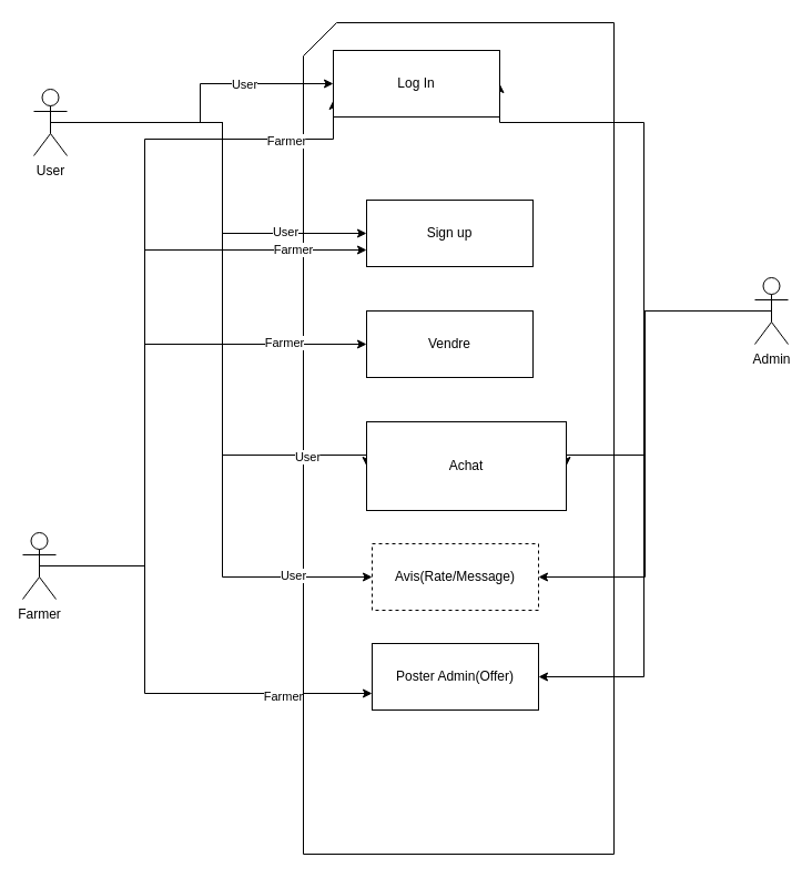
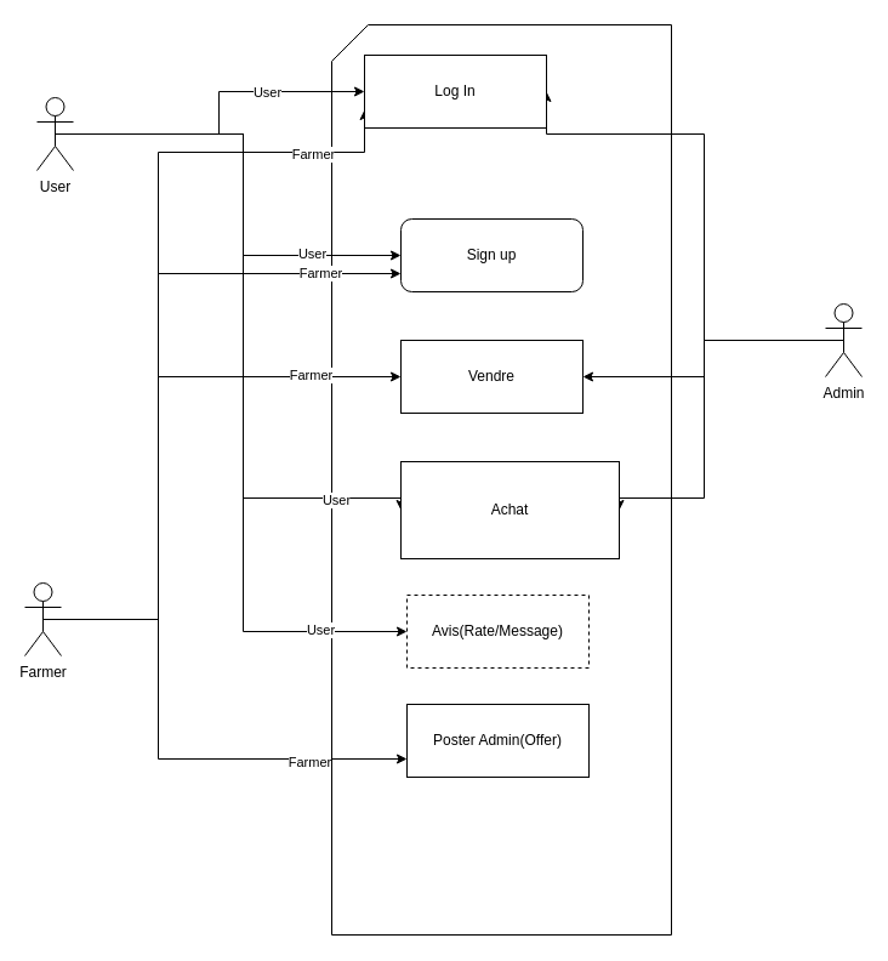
  <mxCell id="0" />
  <mxCell id="1" parent="0" />
  <mxCell id="2" value="" style="shape=card;whiteSpace=wrap;html=1;" vertex="1" parent="1"><mxGeometry x="273" y="20" width="280" height="750" as="geometry" /></mxCell>
  <mxCell id="3" style="edgeStyle=orthogonalEdgeStyle;rounded=0;orthogonalLoop=1;jettySize=auto;html=1;exitX=0.5;exitY=0.5;exitDx=0;exitDy=0;exitPerimeter=0;entryX=0;entryY=0.5;entryDx=0;entryDy=0;" edge="1" parent="1" source="11" target="31"><mxGeometry relative="1" as="geometry" /></mxCell>
  <mxCell id="4" value="User" style="edgeLabel;html=1;align=center;verticalAlign=middle;resizable=0;points=[];" vertex="1" connectable="0" parent="3"><mxGeometry x="0.44" relative="1" as="geometry"><mxPoint as="offset" /></mxGeometry></mxCell>
  <mxCell id="5" style="edgeStyle=orthogonalEdgeStyle;rounded=0;orthogonalLoop=1;jettySize=auto;html=1;exitX=0.5;exitY=0.5;exitDx=0;exitDy=0;exitPerimeter=0;entryX=0;entryY=0.5;entryDx=0;entryDy=0;" edge="1" parent="1" source="11" target="21"><mxGeometry relative="1" as="geometry"><Array as="points"><mxPoint x="200" y="110" /><mxPoint x="200" y="210" /></Array></mxGeometry></mxCell>
  <mxCell id="6" value="User" style="edgeLabel;html=1;align=center;verticalAlign=middle;resizable=0;points=[];" vertex="1" connectable="0" parent="5"><mxGeometry x="0.615" y="2" relative="1" as="geometry"><mxPoint as="offset" /></mxGeometry></mxCell>
  <mxCell id="7" style="edgeStyle=orthogonalEdgeStyle;rounded=0;orthogonalLoop=1;jettySize=auto;html=1;exitX=0.5;exitY=0.5;exitDx=0;exitDy=0;exitPerimeter=0;entryX=0;entryY=0.5;entryDx=0;entryDy=0;" edge="1" parent="1" source="11" target="29"><mxGeometry relative="1" as="geometry"><Array as="points"><mxPoint x="200" y="110" /><mxPoint x="200" y="410" /></Array></mxGeometry></mxCell>
  <mxCell id="8" value="User" style="edgeLabel;html=1;align=center;verticalAlign=middle;resizable=0;points=[];" vertex="1" connectable="0" parent="7"><mxGeometry x="0.784" y="-1" relative="1" as="geometry"><mxPoint as="offset" /></mxGeometry></mxCell>
  <mxCell id="9" style="edgeStyle=orthogonalEdgeStyle;rounded=0;orthogonalLoop=1;jettySize=auto;html=1;exitX=0.5;exitY=0.5;exitDx=0;exitDy=0;exitPerimeter=0;entryX=0;entryY=0.5;entryDx=0;entryDy=0;" edge="1" parent="1" source="11" target="30"><mxGeometry relative="1" as="geometry"><Array as="points"><mxPoint x="200" y="110" /><mxPoint x="200" y="520" /></Array></mxGeometry></mxCell>
  <mxCell id="10" value="User" style="edgeLabel;html=1;align=center;verticalAlign=middle;resizable=0;points=[];" vertex="1" connectable="0" parent="9"><mxGeometry x="0.794" y="2" relative="1" as="geometry"><mxPoint as="offset" /></mxGeometry></mxCell>
  <mxCell id="11" value="User&lt;div&gt;&lt;br&gt;&lt;/div&gt;" style="shape=umlActor;verticalLabelPosition=bottom;verticalAlign=top;html=1;outlineConnect=0;" vertex="1" parent="1"><mxGeometry x="30" y="80" width="30" height="60" as="geometry" /></mxCell>
  <mxCell id="12" style="edgeStyle=orthogonalEdgeStyle;rounded=0;orthogonalLoop=1;jettySize=auto;html=1;exitX=0.5;exitY=0.5;exitDx=0;exitDy=0;exitPerimeter=0;entryX=0;entryY=0.75;entryDx=0;entryDy=0;" edge="1" parent="1" source="20" target="31"><mxGeometry relative="1" as="geometry"><Array as="points"><mxPoint x="130" y="510" /><mxPoint x="130" y="125" /></Array></mxGeometry></mxCell>
  <mxCell id="13" value="Farmer" style="edgeLabel;html=1;align=center;verticalAlign=middle;resizable=0;points=[];" vertex="1" connectable="0" parent="12"><mxGeometry x="0.772" y="-1" relative="1" as="geometry"><mxPoint as="offset" /></mxGeometry></mxCell>
  <mxCell id="14" style="edgeStyle=orthogonalEdgeStyle;rounded=0;orthogonalLoop=1;jettySize=auto;html=1;exitX=0.5;exitY=0.5;exitDx=0;exitDy=0;exitPerimeter=0;entryX=0;entryY=0.75;entryDx=0;entryDy=0;" edge="1" parent="1" source="20" target="32"><mxGeometry relative="1" as="geometry"><Array as="points"><mxPoint x="130" y="510" /><mxPoint x="130" y="625" /></Array></mxGeometry></mxCell>
  <mxCell id="15" value="Farmer" style="edgeLabel;html=1;align=center;verticalAlign=middle;resizable=0;points=[];" vertex="1" connectable="0" parent="14"><mxGeometry x="0.609" y="-2" relative="1" as="geometry"><mxPoint as="offset" /></mxGeometry></mxCell>
  <mxCell id="16" style="edgeStyle=orthogonalEdgeStyle;rounded=0;orthogonalLoop=1;jettySize=auto;html=1;exitX=0.5;exitY=0.5;exitDx=0;exitDy=0;exitPerimeter=0;entryX=0;entryY=0.5;entryDx=0;entryDy=0;" edge="1" parent="1" source="20" target="28"><mxGeometry relative="1" as="geometry"><Array as="points"><mxPoint x="130" y="510" /><mxPoint x="130" y="310" /></Array></mxGeometry></mxCell>
  <mxCell id="17" value="Farmer" style="edgeLabel;html=1;align=center;verticalAlign=middle;resizable=0;points=[];" vertex="1" connectable="0" parent="16"><mxGeometry x="0.696" y="2" relative="1" as="geometry"><mxPoint as="offset" /></mxGeometry></mxCell>
  <mxCell id="18" style="edgeStyle=orthogonalEdgeStyle;rounded=0;orthogonalLoop=1;jettySize=auto;html=1;exitX=0.5;exitY=0.5;exitDx=0;exitDy=0;exitPerimeter=0;entryX=0;entryY=0.75;entryDx=0;entryDy=0;" edge="1" parent="1" source="20" target="21"><mxGeometry relative="1" as="geometry"><Array as="points"><mxPoint x="130" y="510" /><mxPoint x="130" y="225" /></Array></mxGeometry></mxCell>
  <mxCell id="19" value="Farmer" style="edgeLabel;html=1;align=center;verticalAlign=middle;resizable=0;points=[];" vertex="1" connectable="0" parent="18"><mxGeometry x="0.768" relative="1" as="geometry"><mxPoint as="offset" /></mxGeometry></mxCell>
  <mxCell id="20" value="Farmer" style="shape=umlActor;verticalLabelPosition=bottom;verticalAlign=top;html=1;outlineConnect=0;" vertex="1" parent="1"><mxGeometry x="20" y="480" width="30" height="60" as="geometry" /></mxCell>
- <mxCell id="21" value="Sign up" style="rounded=0;whiteSpace=wrap;html=1;" vertex="1" parent="1"><mxGeometry x="330" y="180" width="150" height="60" as="geometry" /></mxCell>
+ <mxCell id="21" value="Sign up" style="whiteSpace=wrap;html=1;rounded=1;" vertex="1" parent="1"><mxGeometry x="330" y="180" width="150" height="60" as="geometry" /></mxCell>
  <mxCell id="22" style="edgeStyle=orthogonalEdgeStyle;rounded=0;orthogonalLoop=1;jettySize=auto;html=1;exitX=0.5;exitY=0.5;exitDx=0;exitDy=0;exitPerimeter=0;entryX=1;entryY=0.5;entryDx=0;entryDy=0;" edge="1" parent="1" source="27" target="31"><mxGeometry relative="1" as="geometry"><Array as="points"><mxPoint x="580" y="280" /><mxPoint x="580" y="110" /></Array></mxGeometry></mxCell>
- <mxCell id="24" style="edgeStyle=orthogonalEdgeStyle;rounded=0;orthogonalLoop=1;jettySize=auto;html=1;exitX=0.5;exitY=0.5;exitDx=0;exitDy=0;exitPerimeter=0;entryX=1;entryY=0.5;entryDx=0;entryDy=0;" edge="1" parent="1" source="27" target="32"><mxGeometry relative="1" as="geometry"><Array as="points"><mxPoint x="580" y="280" /><mxPoint x="580" y="610" /></Array></mxGeometry></mxCell>
+ <mxCell id="23" style="edgeStyle=orthogonalEdgeStyle;rounded=0;orthogonalLoop=1;jettySize=auto;html=1;exitX=0.5;exitY=0.5;exitDx=0;exitDy=0;exitPerimeter=0;" edge="1" parent="1" source="27" target="28"><mxGeometry relative="1" as="geometry" /></mxCell>
  <mxCell id="25" style="edgeStyle=orthogonalEdgeStyle;rounded=0;orthogonalLoop=1;jettySize=auto;html=1;exitX=0.5;exitY=0.5;exitDx=0;exitDy=0;exitPerimeter=0;entryX=1;entryY=0.5;entryDx=0;entryDy=0;" edge="1" parent="1" source="27" target="29"><mxGeometry relative="1" as="geometry"><Array as="points"><mxPoint x="580" y="280" /><mxPoint x="580" y="410" /></Array></mxGeometry></mxCell>
- <mxCell id="26" style="edgeStyle=orthogonalEdgeStyle;rounded=0;orthogonalLoop=1;jettySize=auto;html=1;exitX=0.5;exitY=0.5;exitDx=0;exitDy=0;exitPerimeter=0;entryX=1;entryY=0.5;entryDx=0;entryDy=0;" edge="1" parent="1" source="27" target="30"><mxGeometry relative="1" as="geometry"><mxPoint x="580" y="640" as="targetPoint" /><Array as="points"><mxPoint x="581" y="280" /><mxPoint x="581" y="520" /></Array></mxGeometry></mxCell>
  <mxCell id="27" value="Admin" style="shape=umlActor;verticalLabelPosition=bottom;verticalAlign=top;html=1;outlineConnect=0;" vertex="1" parent="1"><mxGeometry x="680" y="250" width="30" height="60" as="geometry" /></mxCell>
  <mxCell id="28" value="Vendre" style="rounded=0;whiteSpace=wrap;html=1;" vertex="1" parent="1"><mxGeometry x="330" y="280" width="150" height="60" as="geometry" /></mxCell>
  <mxCell id="29" value="Achat" style="rounded=0;whiteSpace=wrap;html=1;" vertex="1" parent="1"><mxGeometry x="330" y="380" width="180" height="80" as="geometry" /></mxCell>
  <mxCell id="30" value="Avis(Rate/Message)" style="rounded=0;whiteSpace=wrap;html=1;dashed=1;" vertex="1" parent="1"><mxGeometry x="335" y="490" width="150" height="60" as="geometry" /></mxCell>
  <mxCell id="31" value="Log In" style="rounded=0;whiteSpace=wrap;html=1;" vertex="1" parent="1"><mxGeometry x="300" y="45" width="150" height="60" as="geometry" /></mxCell>
  <mxCell id="32" value="Poster Admin(Offer)" style="rounded=0;whiteSpace=wrap;html=1;" vertex="1" parent="1"><mxGeometry x="335" y="580" width="150" height="60" as="geometry" /></mxCell>
